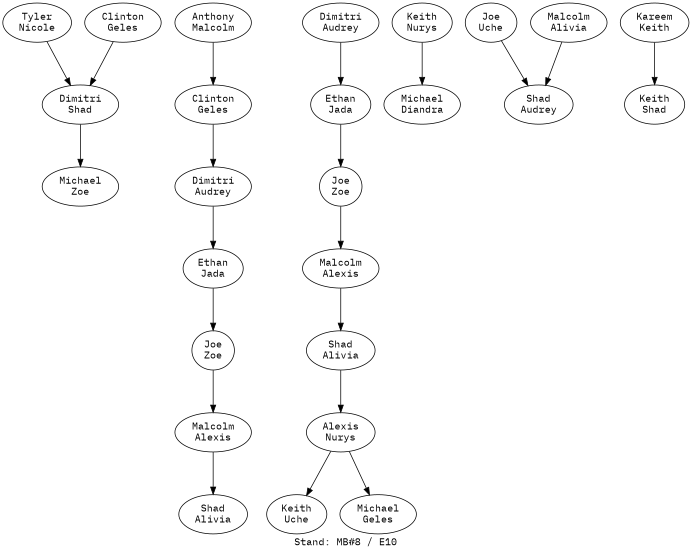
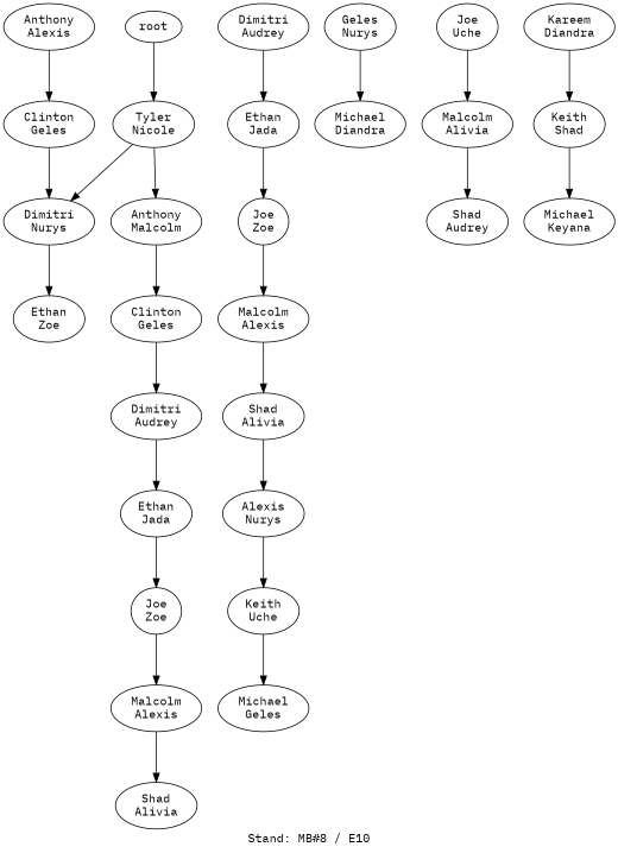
  digraph {
    fontname="IBM Plex Mono"
    label="Stand: MB#8 / E10"
    labelloc=b
    ranksep=0.8
    node [fontname="IBM Plex Mono"]
    edge [fontname="IBM Plex Mono"]
    n1 [label="Tyler\nNicole"]
    n2 [label="Anthony\nMalcolm"]
-   n3 [label="Dimitri\nShad"]
+   n3 [label="Dimitri\nNurys"]
    n4 [label="Clinton\nGeles"]
+   n5 [label="Anthony\nAlexis"]
    n6 [label="Clinton\nGeles"]
+   root
    n8 [label="Dimitri\nAudrey"]
    n9 [label="Dimitri\nAudrey"]
    n10 [label="Ethan\nJada"]
    n11 [label="Joe\nZoe"]
    n12 [label="Malcolm\nAlexis"]
    n13 [label="Shad\nAlivia"]
    n14 [label="Alexis\nNurys"]
    n15 [label="Keith\nUche"]
    n16 [label="Michael\nGeles"]
    n17 [label="Ethan\nJada"]
    n18 [label="Joe\nZoe"]
    n19 [label="Malcolm\nAlexis"]
    n20 [label="Shad\nAlivia"]
-   n21 [label="Keith\nNurys"]
+   n21 [label="Geles\nNurys"]
    n22 [label="Michael\nDiandra"]
-   n23 [label="Michael\nZoe"]
+   n23 [label="Ethan\nZoe"]
    n24 [label="Joe\nUche"]
    n25 [label="Malcolm\nAlivia"]
    n26 [label="Shad\nAudrey"]
-   n27 [label="Kareem\nKeith"]
+   n27 [label="Kareem\nDiandra"]
    n28 [label="Keith\nShad"]
+   n29 [label="Michael\nKeyana"]
+   n1 -> n2
    n1 -> n3
    n2 -> n4
    n3 -> n23
    n4 -> n8
+   n5 -> n6
    n6 -> n3
+   root -> n1
    n8 -> n17
    n9 -> n10
    n10 -> n11
    n11 -> n12
    n12 -> n13
    n13 -> n14
    n14 -> n15
-   n14 -> n16
+   n15 -> n16
    n17 -> n18
    n18 -> n19
    n19 -> n20
    n21 -> n22
-   n24 -> n26
+   n24 -> n25
    n25 -> n26
    n27 -> n28
+   n28 -> n29
  }
